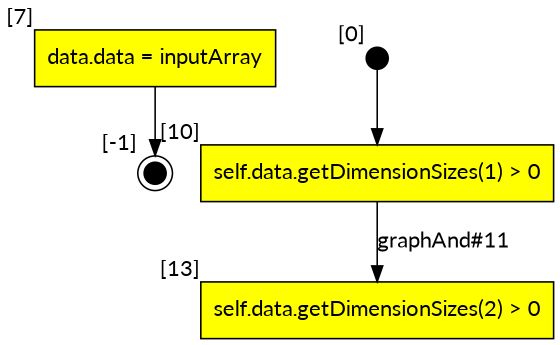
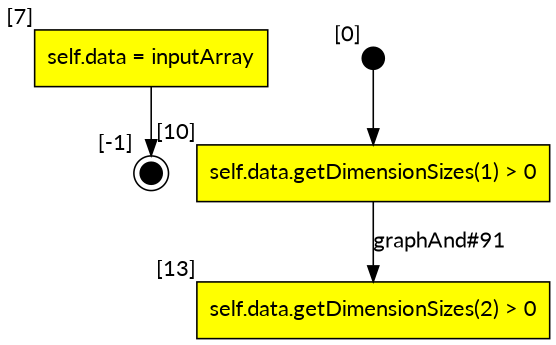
  digraph {
    fontname=Lato
    node [fillcolor=yellow fontname=Lato shape=box style=filled]
    edge [fontname=Lato]
-   n1 [label="data.data = inputArray" xlabel="[7]"]
+   n1 [label="self.data = inputArray" xlabel="[7]"]
    8 [fillcolor=black fixedsize=true height=.2 shape=doublecircle width=.2 xlabel="[-1]"]
    9 [fillcolor=black fixedsize=true height=.2 shape=circle width=.2 xlabel="[0]"]
    n4 [label="self.data.getDimensionSizes(1) > 0" xlabel="[10]"]
    n5 [label="self.data.getDimensionSizes(2) > 0" xlabel="[13]"]
    n1 -> 8
    9 -> n4
-   n4 -> n5 [label="graphAnd#11"]
+   n4 -> n5 [label="graphAnd#91"]
  }
